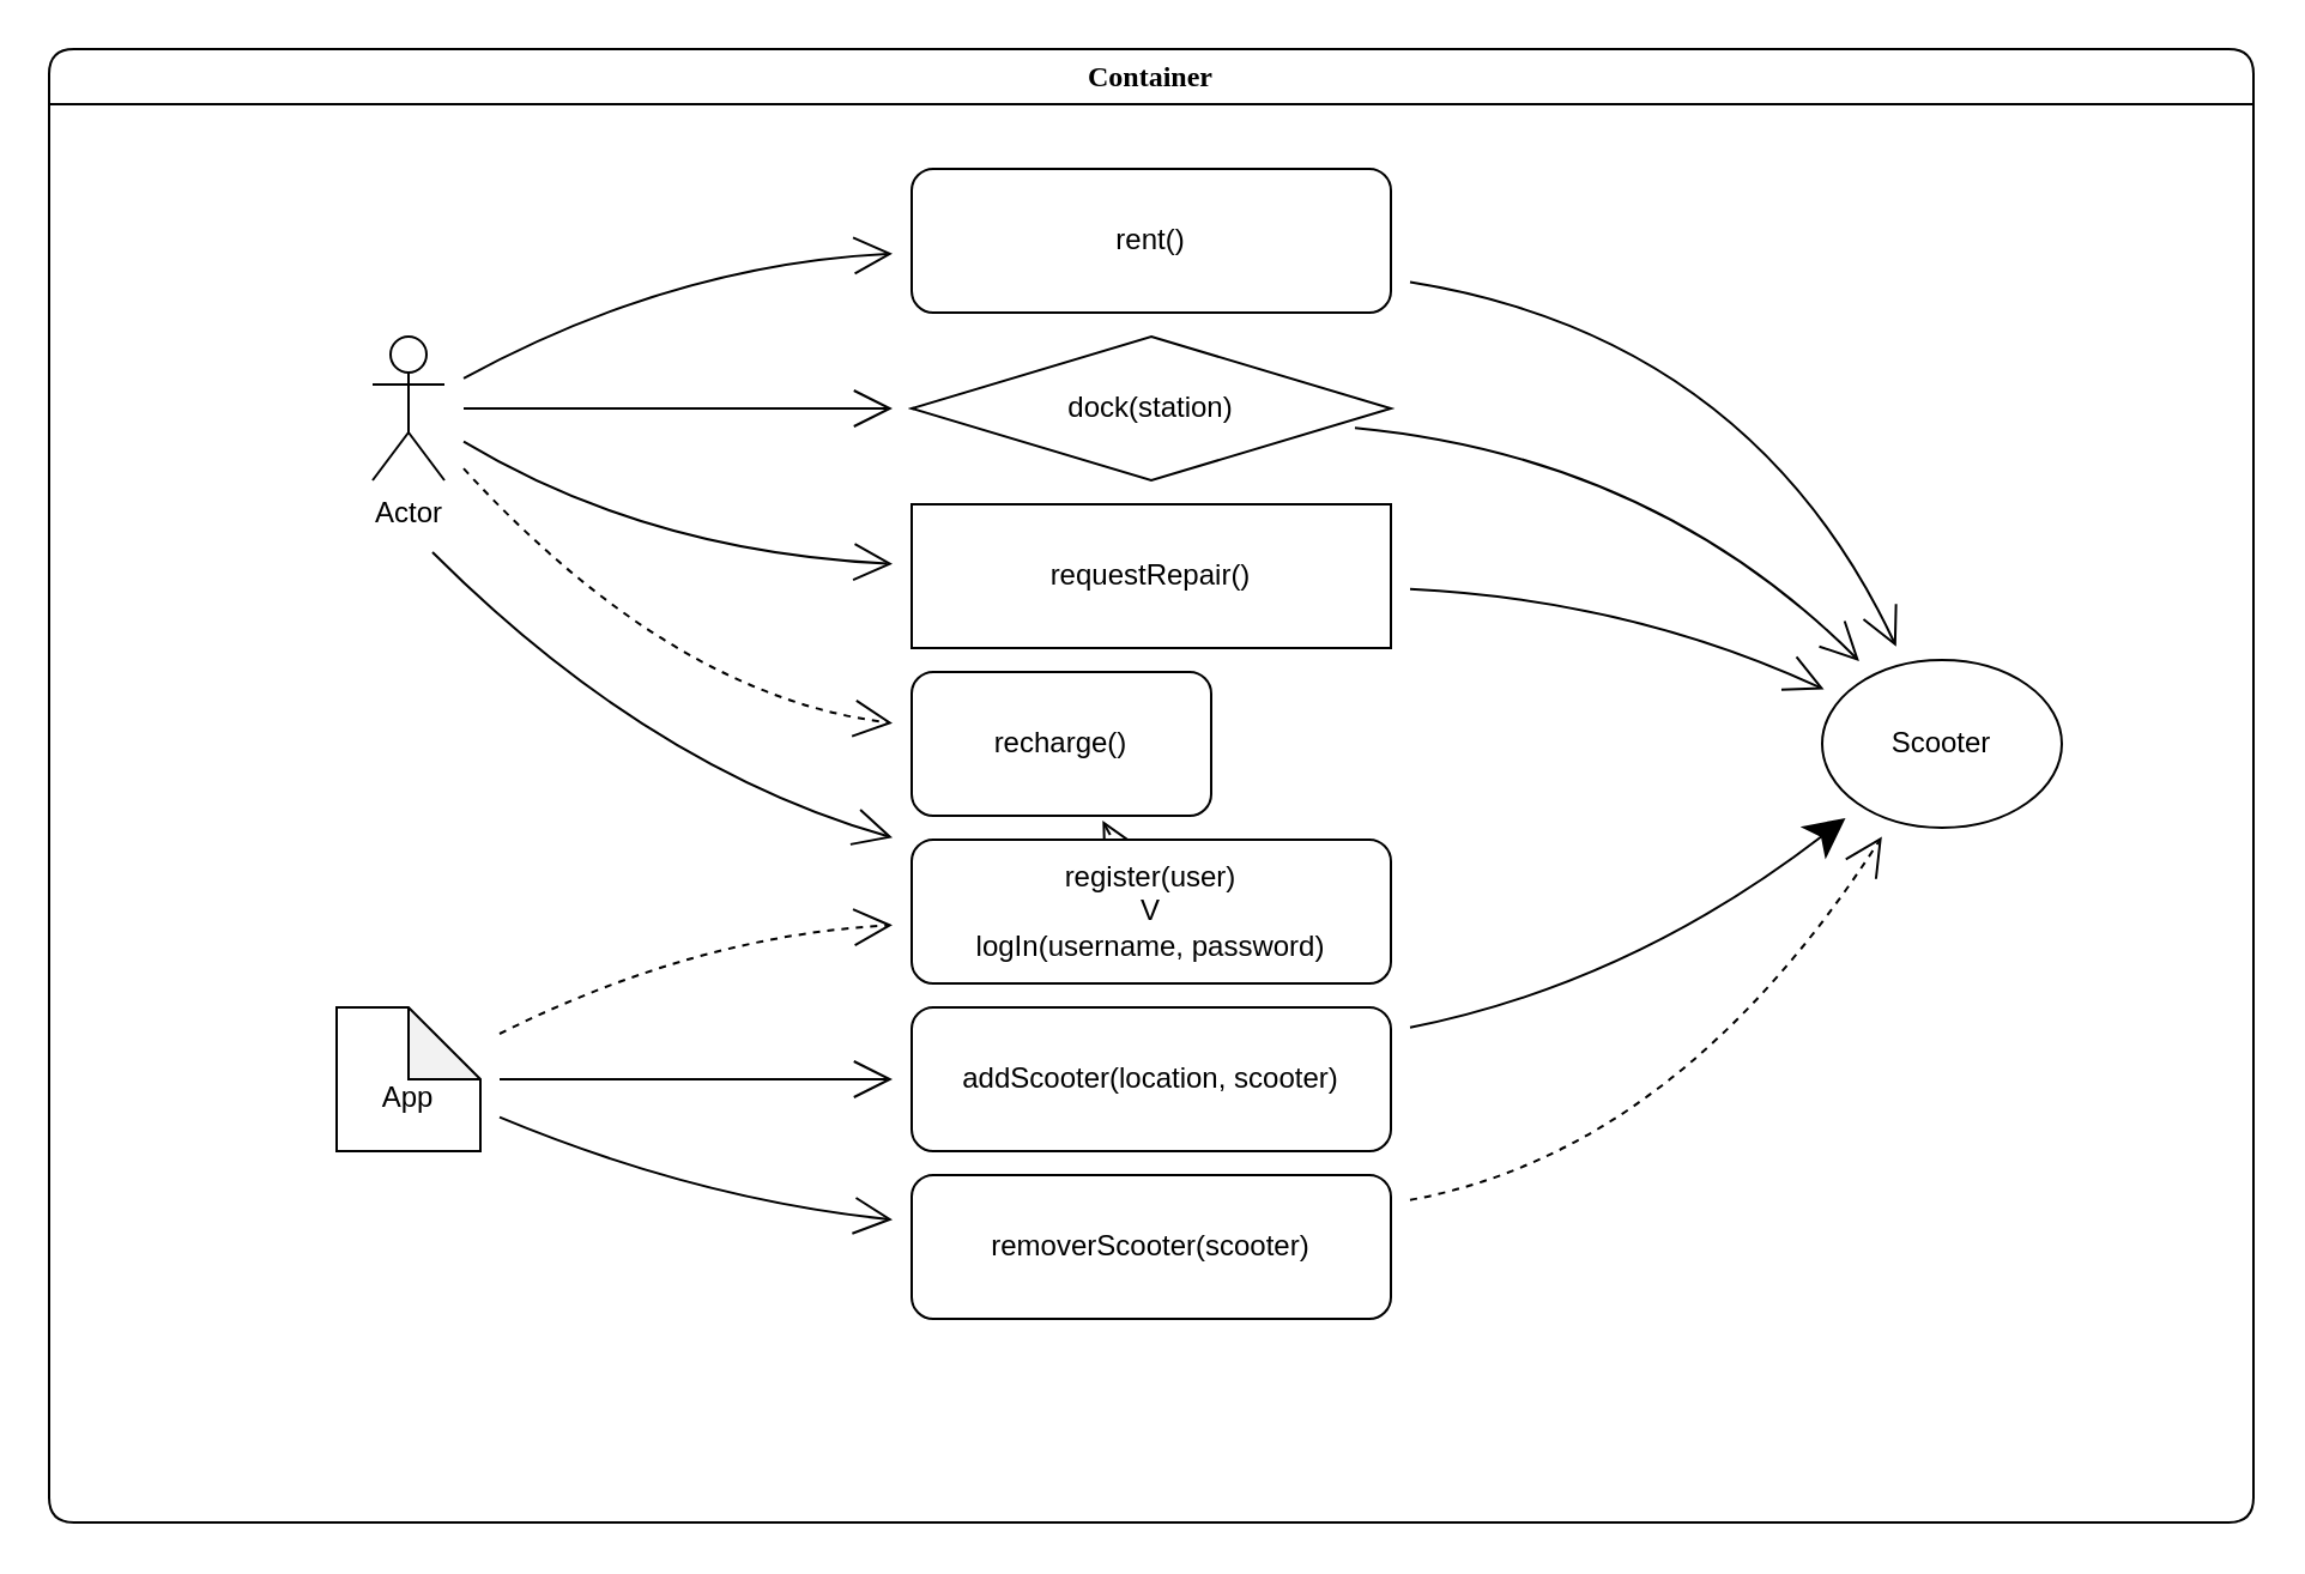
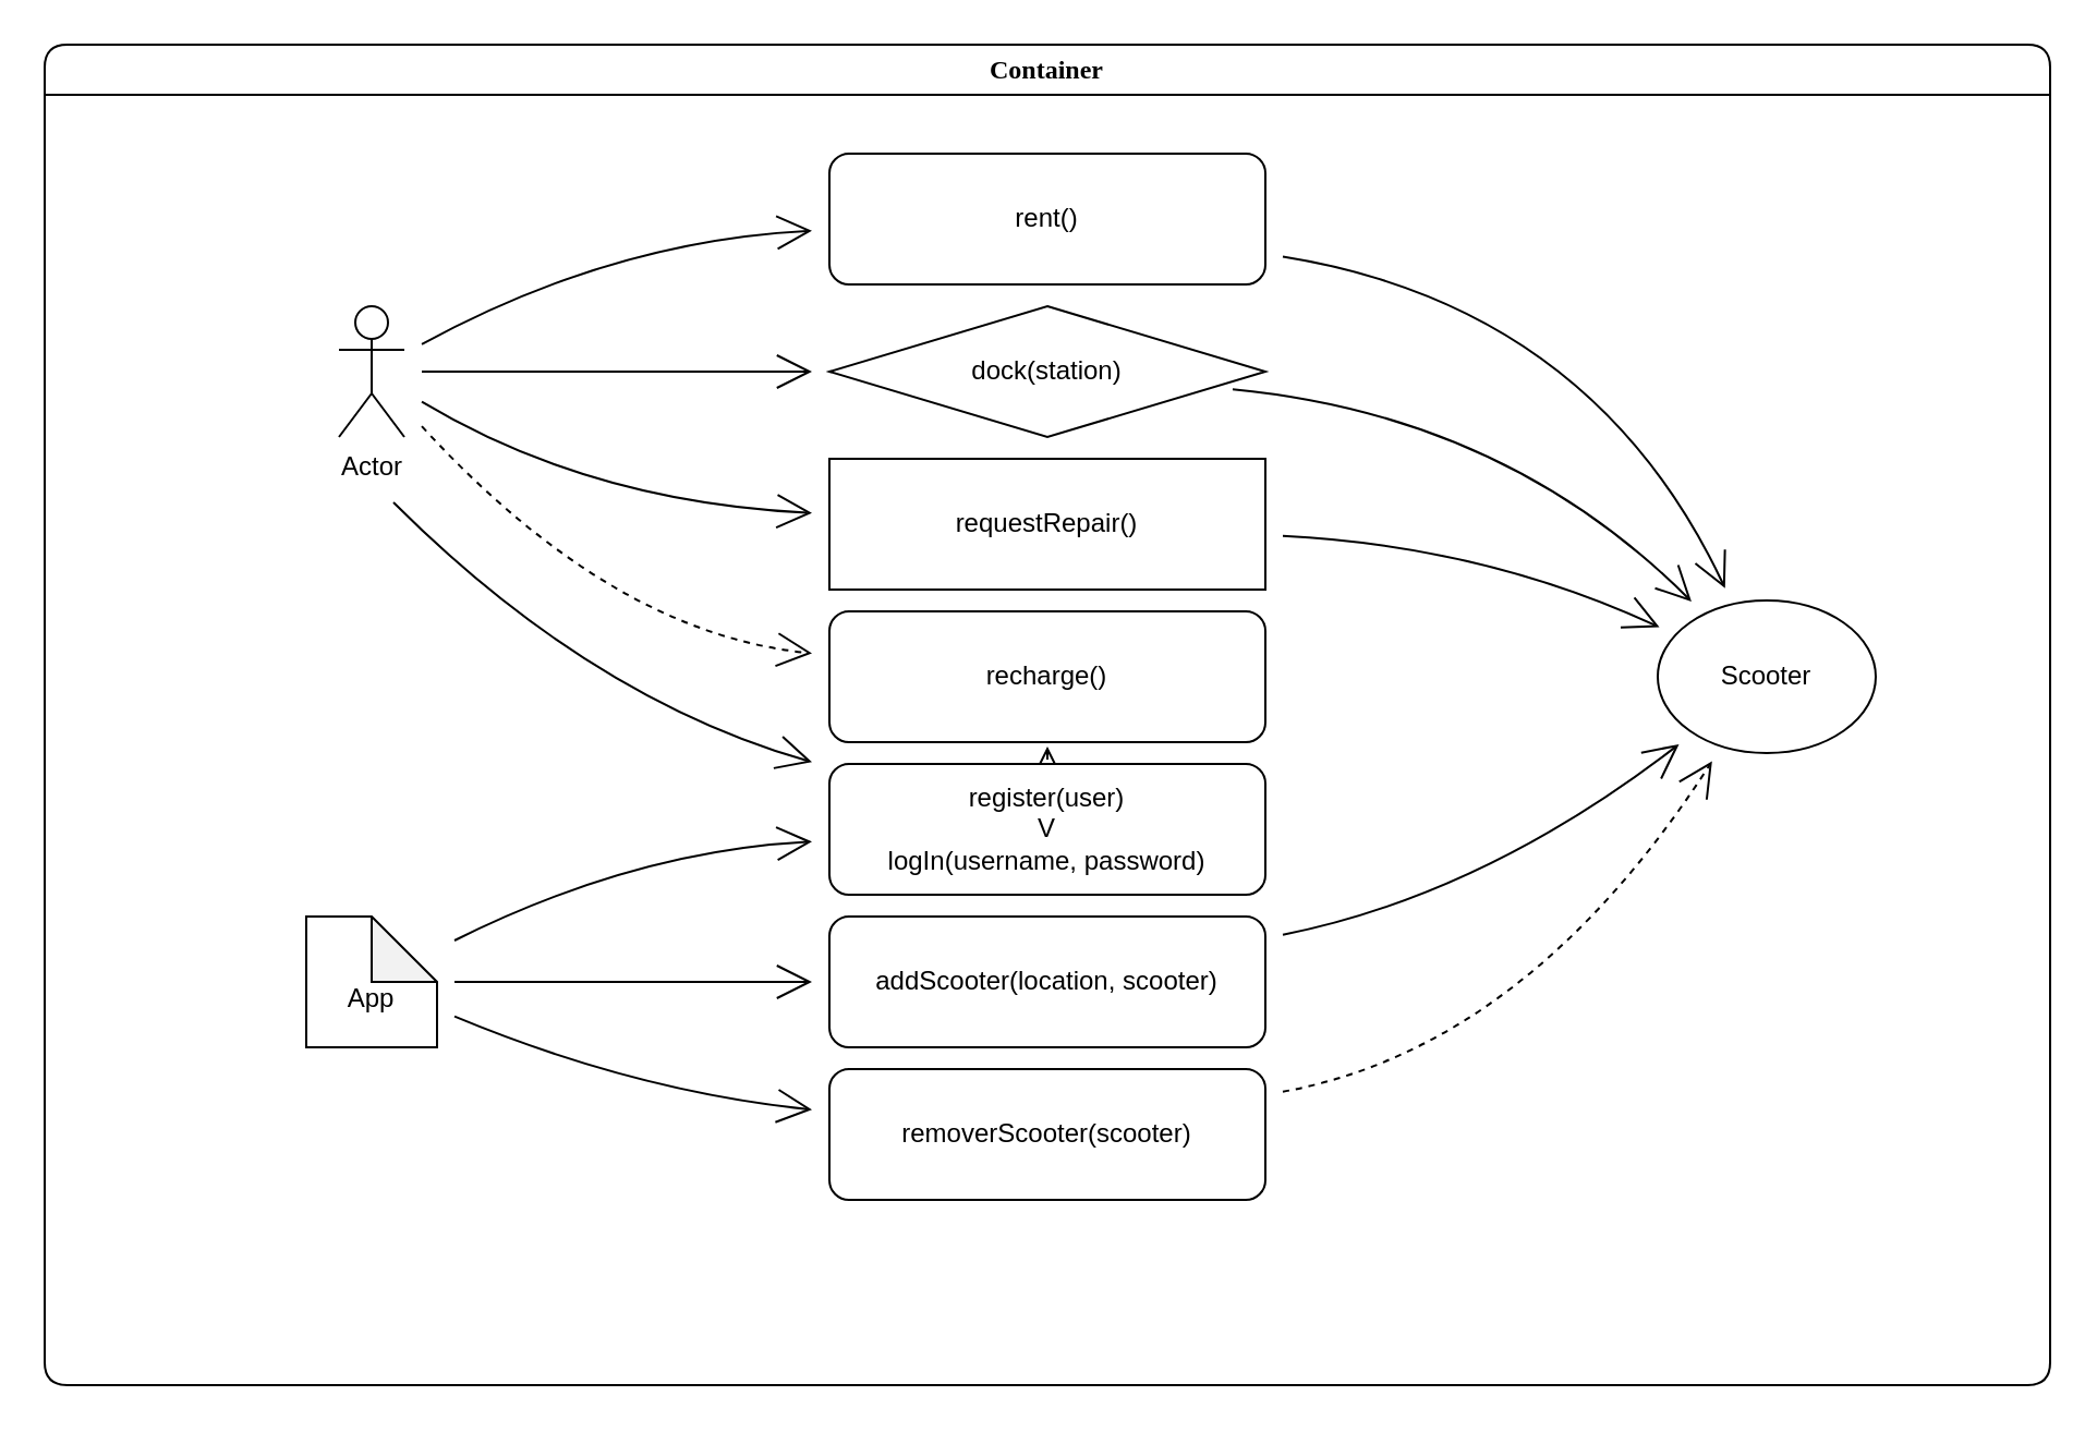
  <mxCell id="0" />
  <mxCell id="1" parent="0" />
  <mxCell id="2" value="Container" style="swimlane;whiteSpace=wrap;html=1;rounded=1;shadow=0;comic=0;labelBackgroundColor=none;strokeWidth=1;fontFamily=Verdana;fontSize=12;align=center;movable=0;resizable=0;rotatable=0;deletable=0;editable=0;connectable=0;" parent="1" vertex="1"><mxGeometry x="20" y="20" width="920" height="615" as="geometry" /></mxCell>
  <mxCell id="3" style="edgeStyle=none;curved=1;rounded=0;orthogonalLoop=1;jettySize=auto;html=1;endArrow=open;startSize=14;endSize=14;sourcePerimeterSpacing=8;targetPerimeterSpacing=8;" edge="1" parent="2" target="21"><mxGeometry relative="1" as="geometry"><mxPoint x="160" y="210" as="sourcePoint" /><Array as="points"><mxPoint x="250" y="300" /></Array></mxGeometry></mxCell>
  <mxCell id="4" style="edgeStyle=none;curved=1;rounded=0;orthogonalLoop=1;jettySize=auto;html=1;endArrow=open;startSize=14;endSize=14;sourcePerimeterSpacing=8;targetPerimeterSpacing=8;dashed=1;" edge="1" parent="2" source="8" target="20"><mxGeometry relative="1" as="geometry"><Array as="points"><mxPoint x="260" y="270" /></Array></mxGeometry></mxCell>
  <mxCell id="5" style="edgeStyle=none;curved=1;rounded=0;orthogonalLoop=1;jettySize=auto;html=1;endArrow=open;startSize=14;endSize=14;sourcePerimeterSpacing=8;targetPerimeterSpacing=8;" edge="1" parent="2" source="8" target="18"><mxGeometry relative="1" as="geometry"><Array as="points"><mxPoint x="250" y="210" /></Array></mxGeometry></mxCell>
  <mxCell id="6" style="edgeStyle=none;curved=1;rounded=0;orthogonalLoop=1;jettySize=auto;html=1;endArrow=open;startSize=14;endSize=14;sourcePerimeterSpacing=8;targetPerimeterSpacing=8;" edge="1" parent="2" source="8" target="16"><mxGeometry relative="1" as="geometry" /></mxCell>
  <mxCell id="7" style="edgeStyle=none;curved=1;rounded=0;orthogonalLoop=1;jettySize=auto;html=1;endArrow=open;startSize=14;endSize=14;sourcePerimeterSpacing=8;targetPerimeterSpacing=8;" edge="1" parent="2" source="8" target="14"><mxGeometry relative="1" as="geometry"><Array as="points"><mxPoint x="260" y="90" /></Array></mxGeometry></mxCell>
  <mxCell id="8" value="Actor" style="shape=umlActor;verticalLabelPosition=bottom;verticalAlign=top;html=1;outlineConnect=0;hachureGap=4;" vertex="1" parent="2"><mxGeometry x="135" y="120" width="30" height="60" as="geometry" /></mxCell>
- <mxCell id="9" style="edgeStyle=none;curved=1;rounded=0;orthogonalLoop=1;jettySize=auto;html=1;endArrow=open;startSize=14;endSize=14;sourcePerimeterSpacing=8;targetPerimeterSpacing=8;dashed=1;" edge="1" parent="2" source="12" target="21"><mxGeometry relative="1" as="geometry"><Array as="points"><mxPoint x="270" y="370" /></Array></mxGeometry></mxCell>
+ <mxCell id="9" style="edgeStyle=none;curved=1;rounded=0;orthogonalLoop=1;jettySize=auto;html=1;endArrow=open;startSize=14;endSize=14;sourcePerimeterSpacing=8;targetPerimeterSpacing=8;" edge="1" parent="2" source="12" target="21"><mxGeometry relative="1" as="geometry"><Array as="points"><mxPoint x="270" y="370" /></Array></mxGeometry></mxCell>
  <mxCell id="10" style="edgeStyle=none;curved=1;rounded=0;orthogonalLoop=1;jettySize=auto;html=1;endArrow=open;startSize=14;endSize=14;sourcePerimeterSpacing=8;targetPerimeterSpacing=8;" edge="1" parent="2" source="12" target="23"><mxGeometry relative="1" as="geometry" /></mxCell>
  <mxCell id="11" style="edgeStyle=none;curved=1;rounded=0;orthogonalLoop=1;jettySize=auto;html=1;endArrow=open;startSize=14;endSize=14;sourcePerimeterSpacing=8;targetPerimeterSpacing=8;" edge="1" parent="2" source="12" target="25"><mxGeometry relative="1" as="geometry"><Array as="points"><mxPoint x="270" y="480" /></Array></mxGeometry></mxCell>
  <mxCell id="12" value="&lt;br&gt;App" style="shape=note;whiteSpace=wrap;html=1;backgroundOutline=1;darkOpacity=0.05;hachureGap=4;" vertex="1" parent="2"><mxGeometry x="120" y="400" width="60" height="60" as="geometry" /></mxCell>
  <mxCell id="13" style="edgeStyle=none;curved=1;rounded=0;orthogonalLoop=1;jettySize=auto;html=1;endArrow=open;startSize=14;endSize=14;sourcePerimeterSpacing=8;targetPerimeterSpacing=8;" edge="1" parent="2" source="14" target="26"><mxGeometry relative="1" as="geometry"><Array as="points"><mxPoint x="710" y="120" /></Array></mxGeometry></mxCell>
  <mxCell id="14" value="rent()" style="rounded=1;whiteSpace=wrap;html=1;hachureGap=4;" vertex="1" parent="2"><mxGeometry x="360" y="50" width="200" height="60" as="geometry" /></mxCell>
  <mxCell id="15" style="edgeStyle=none;curved=1;rounded=0;orthogonalLoop=1;jettySize=auto;html=1;endArrow=open;startSize=14;endSize=14;sourcePerimeterSpacing=8;targetPerimeterSpacing=8;" edge="1" parent="2" source="16" target="26"><mxGeometry relative="1" as="geometry"><Array as="points"><mxPoint x="670" y="170" /></Array></mxGeometry></mxCell>
  <mxCell id="16" value="dock(station)" style="rhombus;whiteSpace=wrap;html=1;hachureGap=4;" vertex="1" parent="2"><mxGeometry x="360" y="120" width="200" height="60" as="geometry" /></mxCell>
  <mxCell id="17" style="edgeStyle=none;curved=1;rounded=0;orthogonalLoop=1;jettySize=auto;html=1;endArrow=open;startSize=14;endSize=14;sourcePerimeterSpacing=8;targetPerimeterSpacing=8;" edge="1" parent="2" source="18" target="26"><mxGeometry relative="1" as="geometry"><Array as="points"><mxPoint x="660" y="230" /></Array></mxGeometry></mxCell>
  <mxCell id="18" value="requestRepair()" style="whiteSpace=wrap;html=1;hachureGap=4;rounded=0;" vertex="1" parent="2"><mxGeometry x="360" y="190" width="200" height="60" as="geometry" /></mxCell>
  <mxCell id="19" style="edgeStyle=none;curved=1;rounded=0;orthogonalLoop=1;jettySize=auto;html=1;endArrow=open;startSize=14;endSize=14;sourcePerimeterSpacing=8;targetPerimeterSpacing=8;" edge="1" parent="2" source="20" target="21"><mxGeometry relative="1" as="geometry" /></mxCell>
- <mxCell id="20" value="recharge()" style="rounded=1;whiteSpace=wrap;html=1;hachureGap=4;" vertex="1" parent="2"><mxGeometry x="360" y="260" width="125" height="60" as="geometry" /></mxCell>
+ <mxCell id="20" value="recharge()" style="rounded=1;whiteSpace=wrap;html=1;hachureGap=4;" vertex="1" parent="2"><mxGeometry x="360" y="260" width="200" height="60" as="geometry" /></mxCell>
  <mxCell id="21" value="register(user)&lt;br&gt;V&lt;br&gt;logIn(username, password)" style="rounded=1;whiteSpace=wrap;html=1;hachureGap=4;" vertex="1" parent="2"><mxGeometry x="360" y="330" width="200" height="60" as="geometry" /></mxCell>
- <mxCell id="22" style="edgeStyle=none;curved=1;rounded=0;orthogonalLoop=1;jettySize=auto;html=1;endArrow=classic;startSize=14;endSize=14;sourcePerimeterSpacing=8;targetPerimeterSpacing=8;" edge="1" parent="2" source="23" target="26"><mxGeometry relative="1" as="geometry"><Array as="points"><mxPoint x="660" y="390" /></Array></mxGeometry></mxCell>
+ <mxCell id="22" style="edgeStyle=none;curved=1;rounded=0;orthogonalLoop=1;jettySize=auto;html=1;endArrow=open;startSize=14;endSize=14;sourcePerimeterSpacing=8;targetPerimeterSpacing=8;" edge="1" parent="2" source="23" target="26"><mxGeometry relative="1" as="geometry"><Array as="points"><mxPoint x="660" y="390" /></Array></mxGeometry></mxCell>
  <mxCell id="23" value="addScooter(location, scooter)" style="rounded=1;whiteSpace=wrap;html=1;hachureGap=4;" vertex="1" parent="2"><mxGeometry x="360" y="400" width="200" height="60" as="geometry" /></mxCell>
  <mxCell id="24" style="edgeStyle=none;curved=1;rounded=0;orthogonalLoop=1;jettySize=auto;html=1;endArrow=open;startSize=14;endSize=14;sourcePerimeterSpacing=8;targetPerimeterSpacing=8;dashed=1;" edge="1" parent="2" source="25" target="26"><mxGeometry relative="1" as="geometry"><Array as="points"><mxPoint x="680" y="460" /></Array></mxGeometry></mxCell>
  <mxCell id="25" value="removerScooter(scooter)" style="rounded=1;whiteSpace=wrap;html=1;hachureGap=4;" vertex="1" parent="2"><mxGeometry x="360" y="470" width="200" height="60" as="geometry" /></mxCell>
  <mxCell id="26" value="Scooter" style="ellipse;whiteSpace=wrap;html=1;hachureGap=4;" vertex="1" parent="2"><mxGeometry x="740" y="255" width="100" height="70" as="geometry" /></mxCell>
